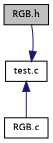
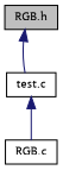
  digraph {
    fontname="PT Serif"
    node [color=black fillcolor=white fontname="PT Serif" fontsize=10 shape=record style=filled]
    edge [color=midnightblue dir=back fontname="PT Serif" fontsize=10 labelfontname=Helvetica labelfontsize=10 style=solid]
    n1 [fillcolor=grey75 fontcolor=black height=0.2 label="RGB.h" width=0.4]
    n2 [height=0.2 label="test.c" width=0.4]
    n3 [height=0.2 label="RGB.c" width=0.4]
-   n2 -> n1
+   n1 -> n2
    n2 -> n3
  }
